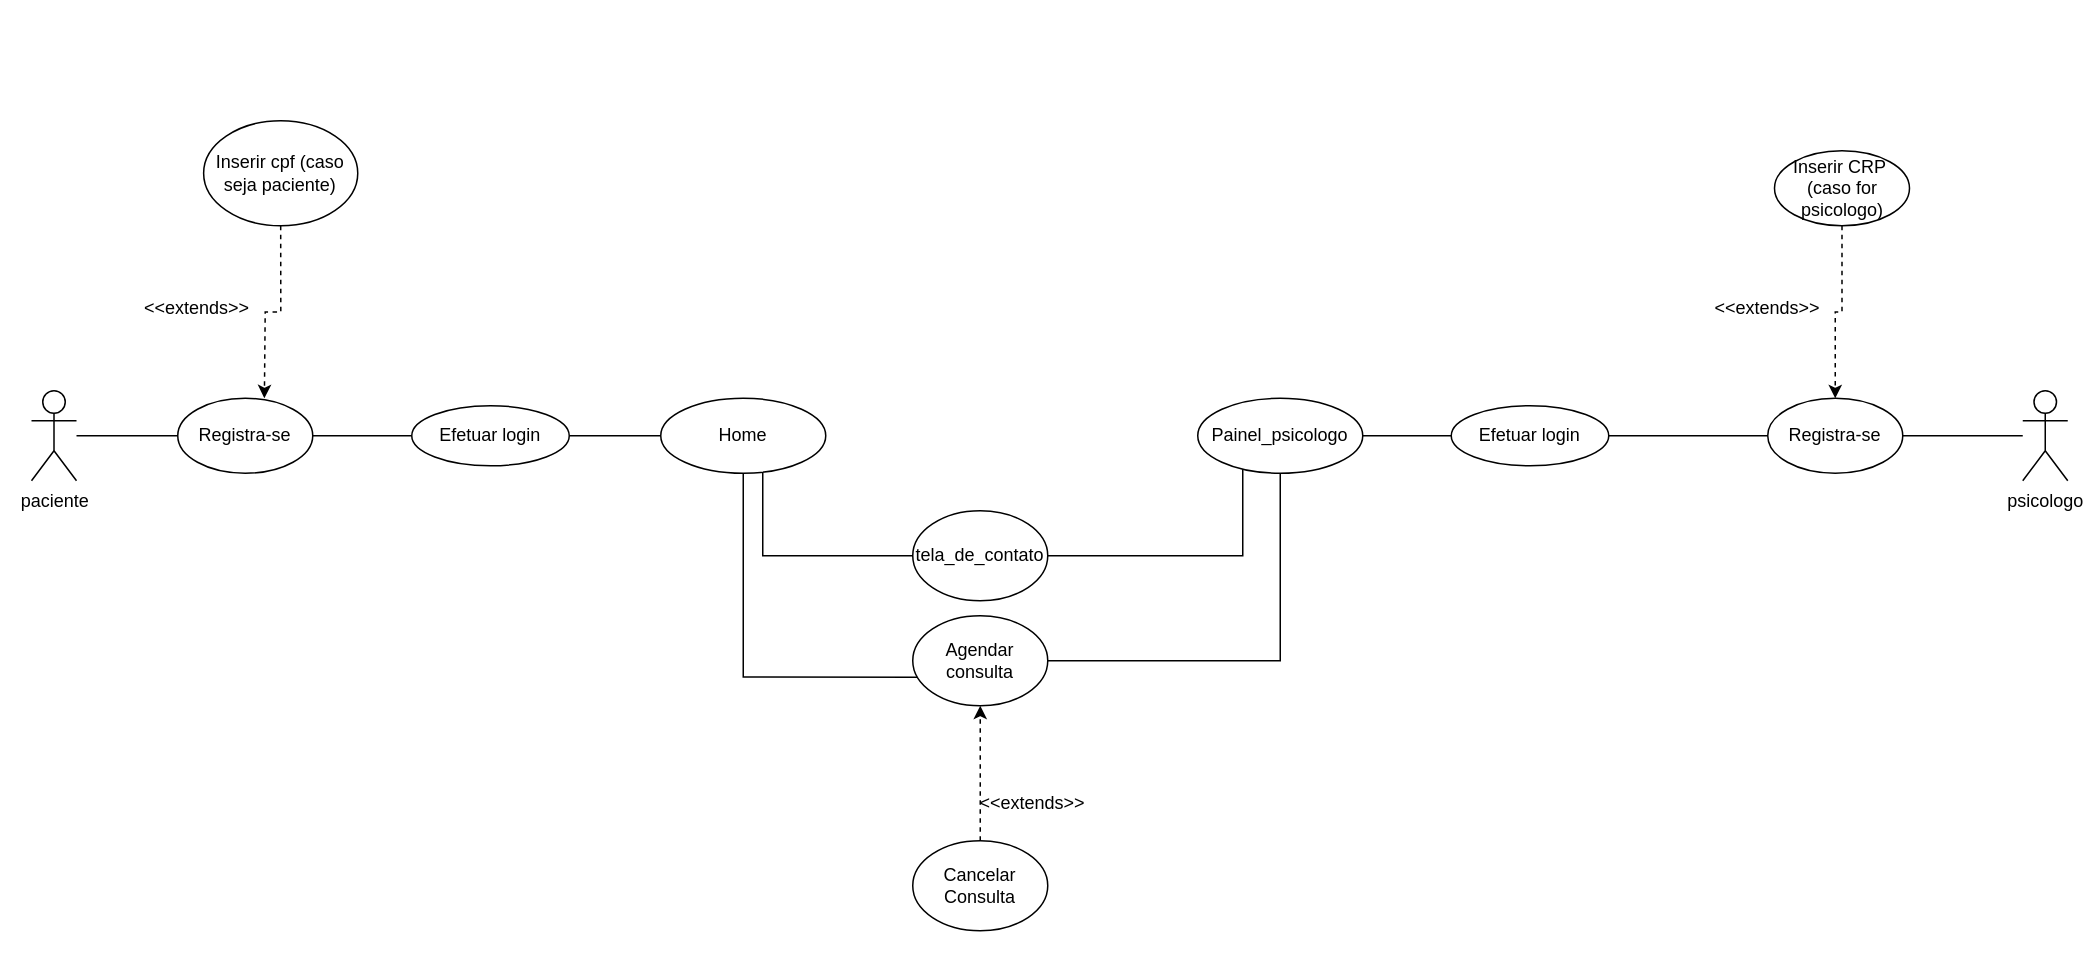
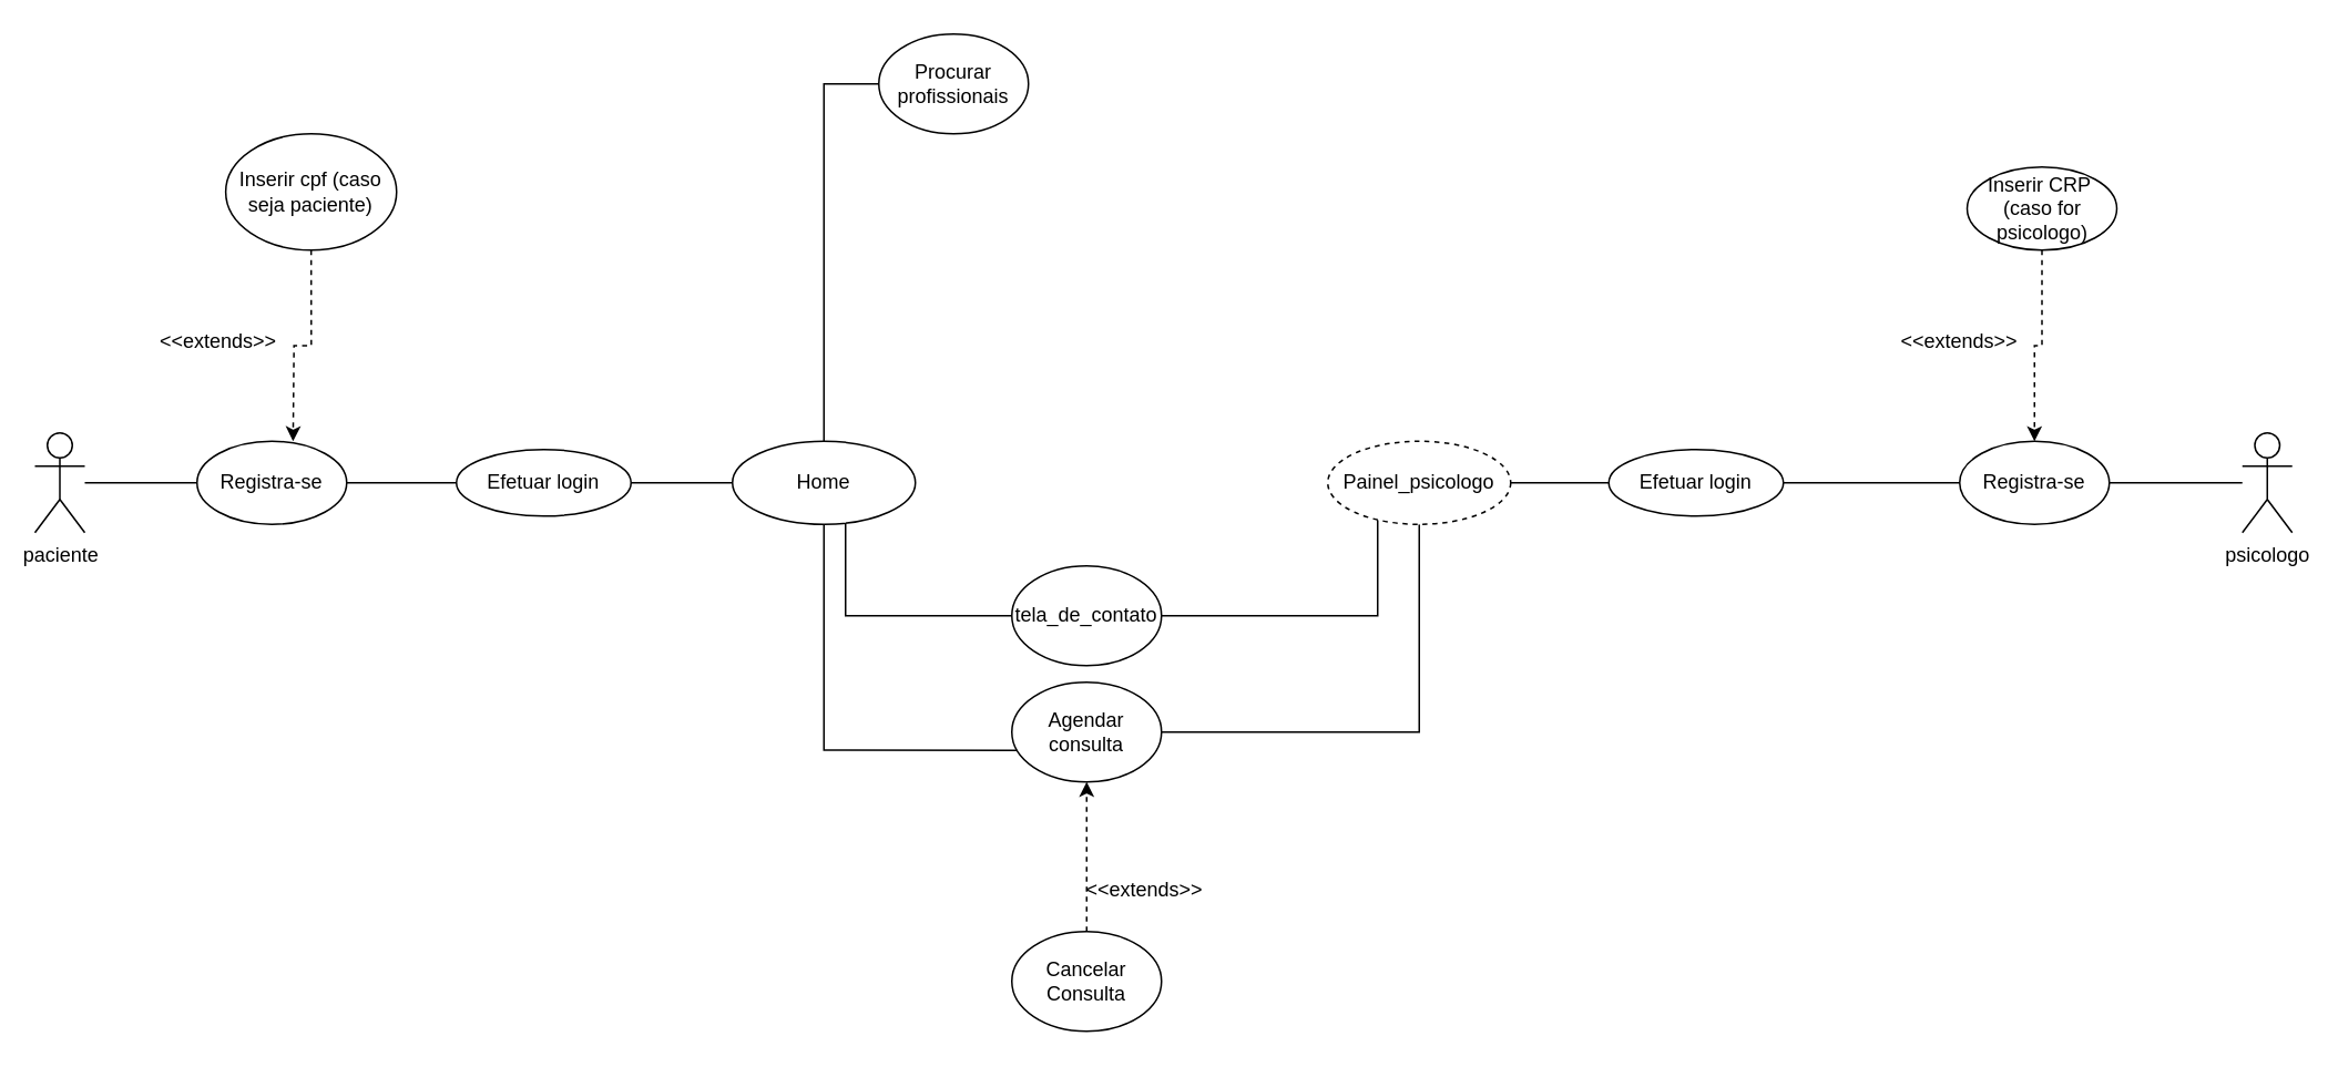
  <mxCell id="0" />
  <mxCell id="1" parent="0" />
  <mxCell id="2" style="edgeStyle=orthogonalEdgeStyle;rounded=0;orthogonalLoop=1;jettySize=auto;html=1;dashed=1;" parent="1" source="3" target="23" edge="1"><mxGeometry relative="1" as="geometry"><mxPoint x="1078" y="125" as="targetPoint" /></mxGeometry></mxCell>
  <mxCell id="3" value="Inserir CRP&amp;nbsp; (caso for psicologo)" style="ellipse;whiteSpace=wrap;html=1;" parent="1" vertex="1"><mxGeometry x="1182.5" y="100" width="90" height="50" as="geometry" /></mxCell>
  <mxCell id="4" style="edgeStyle=orthogonalEdgeStyle;rounded=0;orthogonalLoop=1;jettySize=auto;html=1;entryX=0.5;entryY=1;entryDx=0;entryDy=0;dashed=1;" parent="1" source="5" edge="1"><mxGeometry relative="1" as="geometry"><mxPoint x="653" y="470" as="targetPoint" /></mxGeometry></mxCell>
  <mxCell id="5" value="Cancelar Consulta" style="ellipse;whiteSpace=wrap;html=1;" parent="1" vertex="1"><mxGeometry x="608" y="560" width="90" height="60" as="geometry" /></mxCell>
  <mxCell id="6" value="&amp;lt;&amp;lt;extends&amp;gt;&amp;gt;" style="text;html=1;align=center;verticalAlign=middle;whiteSpace=wrap;rounded=0;" parent="1" vertex="1"><mxGeometry x="658" y="520" width="60" height="30" as="geometry" /></mxCell>
  <mxCell id="7" value="&amp;lt;&amp;lt;extends&amp;gt;&amp;gt;" style="text;html=1;align=center;verticalAlign=middle;whiteSpace=wrap;rounded=0;" parent="1" vertex="1"><mxGeometry x="1148" y="190" width="60" height="30" as="geometry" /></mxCell>
  <mxCell id="8" style="edgeStyle=orthogonalEdgeStyle;rounded=0;orthogonalLoop=1;jettySize=auto;html=1;entryX=0;entryY=0.5;entryDx=0;entryDy=0;endArrow=none;endFill=0;" edge="1" parent="1" source="9" target="13"><mxGeometry relative="1" as="geometry" /></mxCell>
  <mxCell id="9" value="&lt;font style=&quot;vertical-align: inherit;&quot;&gt;&lt;font style=&quot;vertical-align: inherit;&quot;&gt;paciente&lt;/font&gt;&lt;/font&gt;" style="shape=umlActor;verticalLabelPosition=bottom;verticalAlign=top;html=1;outlineConnect=0;" vertex="1" parent="1"><mxGeometry x="20.5" y="260" width="30" height="60" as="geometry" /></mxCell>
  <mxCell id="10" style="edgeStyle=orthogonalEdgeStyle;rounded=0;orthogonalLoop=1;jettySize=auto;html=1;entryX=1;entryY=0.5;entryDx=0;entryDy=0;endArrow=none;endFill=0;" edge="1" parent="1" source="11" target="23"><mxGeometry relative="1" as="geometry" /></mxCell>
  <mxCell id="11" value="&lt;font style=&quot;vertical-align: inherit;&quot;&gt;&lt;font style=&quot;vertical-align: inherit;&quot;&gt;psicologo&lt;/font&gt;&lt;/font&gt;&lt;div&gt;&lt;font style=&quot;vertical-align: inherit;&quot;&gt;&lt;font style=&quot;vertical-align: inherit;&quot;&gt;&lt;br&gt;&lt;/font&gt;&lt;/font&gt;&lt;/div&gt;" style="shape=umlActor;verticalLabelPosition=bottom;verticalAlign=top;html=1;outlineConnect=0;" vertex="1" parent="1"><mxGeometry x="1348" y="260" width="30" height="60" as="geometry" /></mxCell>
  <mxCell id="12" style="edgeStyle=orthogonalEdgeStyle;rounded=0;orthogonalLoop=1;jettySize=auto;html=1;entryX=0;entryY=0.5;entryDx=0;entryDy=0;endArrow=none;endFill=0;" edge="1" parent="1" source="13" target="15"><mxGeometry relative="1" as="geometry" /></mxCell>
  <mxCell id="13" value="&lt;font style=&quot;vertical-align: inherit;&quot;&gt;&lt;font style=&quot;vertical-align: inherit;&quot;&gt;Registra-se&lt;/font&gt;&lt;/font&gt;" style="ellipse;whiteSpace=wrap;html=1;" vertex="1" parent="1"><mxGeometry x="118" y="265" width="90" height="50" as="geometry" /></mxCell>
  <mxCell id="14" style="edgeStyle=orthogonalEdgeStyle;rounded=0;orthogonalLoop=1;jettySize=auto;html=1;endArrow=none;endFill=0;" edge="1" parent="1" source="15" target="18"><mxGeometry relative="1" as="geometry" /></mxCell>
  <mxCell id="15" value="&lt;font style=&quot;vertical-align: inherit;&quot;&gt;&lt;font style=&quot;vertical-align: inherit;&quot;&gt;Efetuar login&lt;/font&gt;&lt;/font&gt;" style="ellipse;whiteSpace=wrap;html=1;" vertex="1" parent="1"><mxGeometry x="274" y="270" width="105" height="40" as="geometry" /></mxCell>
  <mxCell id="16" style="edgeStyle=orthogonalEdgeStyle;rounded=0;orthogonalLoop=1;jettySize=auto;html=1;entryX=0;entryY=0.5;entryDx=0;entryDy=0;endArrow=none;endFill=0;" edge="1" parent="1" source="18" target="21"><mxGeometry relative="1" as="geometry"><Array as="points"><mxPoint x="508" y="370" /></Array></mxGeometry></mxCell>
+ <mxCell id="17" style="edgeStyle=orthogonalEdgeStyle;rounded=0;orthogonalLoop=1;jettySize=auto;html=1;entryX=0;entryY=0.5;entryDx=0;entryDy=0;endArrow=none;endFill=0;" edge="1" parent="1" source="18" target="19"><mxGeometry relative="1" as="geometry" /></mxCell>
  <mxCell id="18" value="&lt;font style=&quot;vertical-align: inherit;&quot;&gt;&lt;font style=&quot;vertical-align: inherit;&quot;&gt;&lt;font style=&quot;vertical-align: inherit;&quot;&gt;&lt;font style=&quot;vertical-align: inherit;&quot;&gt;Home&lt;/font&gt;&lt;/font&gt;&lt;/font&gt;&lt;/font&gt;" style="ellipse;whiteSpace=wrap;html=1;" vertex="1" parent="1"><mxGeometry x="440" y="265" width="110" height="50" as="geometry" /></mxCell>
+ <mxCell id="19" value="Procurar profissionais" style="ellipse;whiteSpace=wrap;html=1;" vertex="1" parent="1"><mxGeometry x="528" y="20" width="90" height="60" as="geometry" /></mxCell>
  <mxCell id="20" value="Agendar consulta" style="ellipse;whiteSpace=wrap;html=1;" vertex="1" parent="1"><mxGeometry x="608" y="410" width="90" height="60" as="geometry" /></mxCell>
  <mxCell id="21" value="&lt;font style=&quot;vertical-align: inherit;&quot;&gt;&lt;font style=&quot;vertical-align: inherit;&quot;&gt;tela_de_contato&lt;/font&gt;&lt;/font&gt;" style="ellipse;whiteSpace=wrap;html=1;" vertex="1" parent="1"><mxGeometry x="608" y="340" width="90" height="60" as="geometry" /></mxCell>
  <mxCell id="22" style="edgeStyle=orthogonalEdgeStyle;rounded=0;orthogonalLoop=1;jettySize=auto;html=1;entryX=1;entryY=0.5;entryDx=0;entryDy=0;endArrow=none;endFill=0;" edge="1" parent="1" source="23" target="25"><mxGeometry relative="1" as="geometry" /></mxCell>
  <mxCell id="23" value="&lt;font style=&quot;vertical-align: inherit;&quot;&gt;&lt;font style=&quot;vertical-align: inherit;&quot;&gt;Registra-se&lt;/font&gt;&lt;/font&gt;" style="ellipse;whiteSpace=wrap;html=1;" vertex="1" parent="1"><mxGeometry x="1178" y="265" width="90" height="50" as="geometry" /></mxCell>
  <mxCell id="24" style="edgeStyle=orthogonalEdgeStyle;rounded=0;orthogonalLoop=1;jettySize=auto;html=1;entryX=1;entryY=0.5;entryDx=0;entryDy=0;endArrow=none;endFill=0;" edge="1" parent="1" source="25" target="28"><mxGeometry relative="1" as="geometry" /></mxCell>
  <mxCell id="25" value="&lt;font style=&quot;vertical-align: inherit;&quot;&gt;&lt;font style=&quot;vertical-align: inherit;&quot;&gt;Efetuar login&lt;/font&gt;&lt;/font&gt;" style="ellipse;whiteSpace=wrap;html=1;" vertex="1" parent="1"><mxGeometry x="967" y="270" width="105" height="40" as="geometry" /></mxCell>
  <mxCell id="26" style="edgeStyle=orthogonalEdgeStyle;rounded=0;orthogonalLoop=1;jettySize=auto;html=1;entryX=1;entryY=0.5;entryDx=0;entryDy=0;endArrow=none;endFill=0;" edge="1" parent="1" source="28" target="21"><mxGeometry relative="1" as="geometry"><Array as="points"><mxPoint x="828" y="370" /></Array></mxGeometry></mxCell>
  <mxCell id="27" style="edgeStyle=orthogonalEdgeStyle;rounded=0;orthogonalLoop=1;jettySize=auto;html=1;entryX=1;entryY=0.5;entryDx=0;entryDy=0;endArrow=none;endFill=0;" edge="1" parent="1" source="28" target="20"><mxGeometry relative="1" as="geometry"><Array as="points"><mxPoint x="853" y="440" /></Array></mxGeometry></mxCell>
- <mxCell id="28" value="Painel_psicologo" style="ellipse;whiteSpace=wrap;html=1;" vertex="1" parent="1"><mxGeometry x="798" y="265" width="110" height="50" as="geometry" /></mxCell>
+ <mxCell id="28" value="Painel_psicologo" style="ellipse;whiteSpace=wrap;html=1;dashed=1;" vertex="1" parent="1"><mxGeometry x="798" y="265" width="110" height="50" as="geometry" /></mxCell>
  <mxCell id="29" style="edgeStyle=orthogonalEdgeStyle;rounded=0;orthogonalLoop=1;jettySize=auto;html=1;dashed=1;" edge="1" parent="1" source="30"><mxGeometry relative="1" as="geometry"><mxPoint x="175.75" y="265" as="targetPoint" /></mxGeometry></mxCell>
  <mxCell id="30" value="Inserir cpf (caso seja paciente)" style="ellipse;whiteSpace=wrap;html=1;" vertex="1" parent="1"><mxGeometry x="135.25" y="80" width="102.75" height="70" as="geometry" /></mxCell>
  <mxCell id="31" value="&amp;lt;&amp;lt;extends&amp;gt;&amp;gt;" style="text;html=1;align=center;verticalAlign=middle;whiteSpace=wrap;rounded=0;" vertex="1" parent="1"><mxGeometry x="100.75" y="190" width="60" height="30" as="geometry" /></mxCell>
  <mxCell id="32" style="edgeStyle=orthogonalEdgeStyle;rounded=0;orthogonalLoop=1;jettySize=auto;html=1;entryX=0.032;entryY=0.682;entryDx=0;entryDy=0;entryPerimeter=0;endArrow=none;endFill=0;" edge="1" parent="1" source="18" target="20"><mxGeometry relative="1" as="geometry"><Array as="points"><mxPoint x="495" y="451" /></Array></mxGeometry></mxCell>
